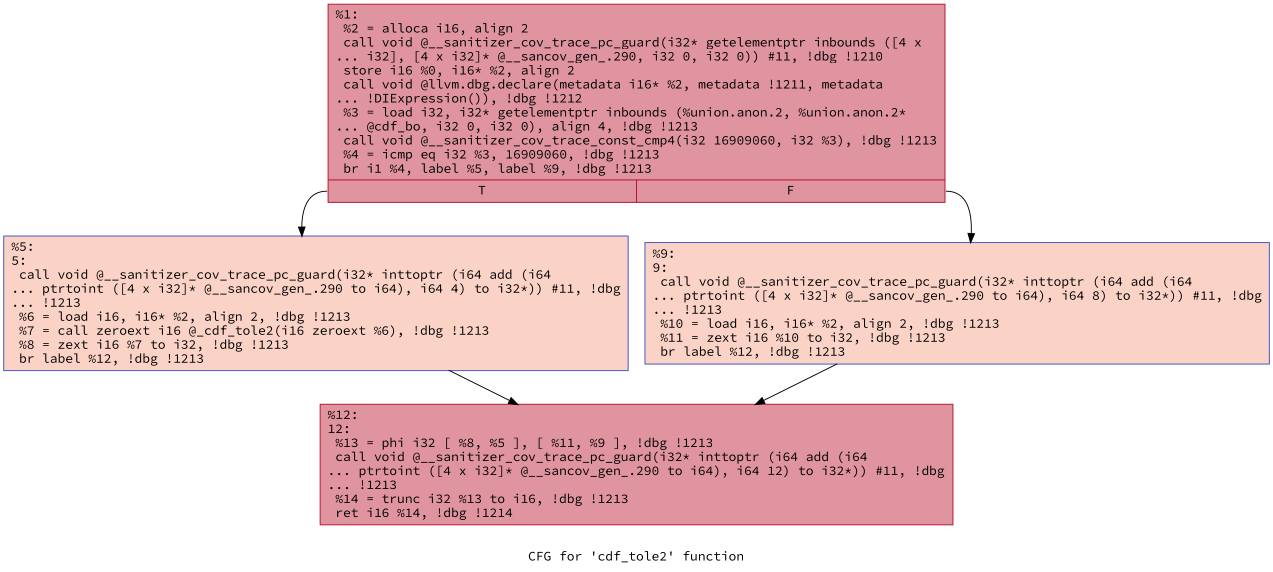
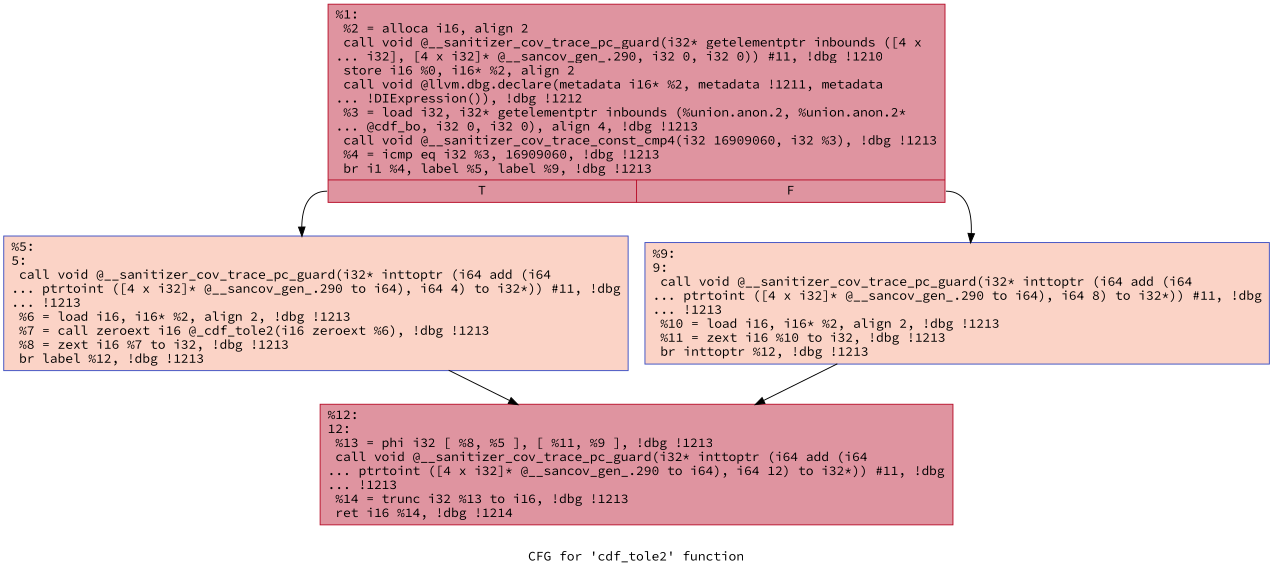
  digraph {
    label="CFG for 'cdf_tole2' function"
    fontname="Source Code Pro"
    node [color="#b70d28ff" fillcolor="#b70d2870" shape=record style=filled fontname="Source Code Pro"]
    edge [fontname="Source Code Pro"]
    n1 [label="{%1:\l  %2 = alloca i16, align 2\l  call void @__sanitizer_cov_trace_pc_guard(i32* getelementptr inbounds ([4 x\l... i32], [4 x i32]* @__sancov_gen_.290, i32 0, i32 0)) #11, !dbg !1210\l  store i16 %0, i16* %2, align 2\l  call void @llvm.dbg.declare(metadata i16* %2, metadata !1211, metadata\l... !DIExpression()), !dbg !1212\l  %3 = load i32, i32* getelementptr inbounds (%union.anon.2, %union.anon.2*\l... @cdf_bo, i32 0, i32 0), align 4, !dbg !1213\l  call void @__sanitizer_cov_trace_const_cmp4(i32 16909060, i32 %3), !dbg !1213\l  %4 = icmp eq i32 %3, 16909060, !dbg !1213\l  br i1 %4, label %5, label %9, !dbg !1213\l|{<s0>T|<s1>F}}"]
    n2 [color="#3d50c3ff" fillcolor="#f59c7d70" label="{%5:\l5:                                                \l  call void @__sanitizer_cov_trace_pc_guard(i32* inttoptr (i64 add (i64\l... ptrtoint ([4 x i32]* @__sancov_gen_.290 to i64), i64 4) to i32*)) #11, !dbg\l... !1213\l  %6 = load i16, i16* %2, align 2, !dbg !1213\l  %7 = call zeroext i16 @_cdf_tole2(i16 zeroext %6), !dbg !1213\l  %8 = zext i16 %7 to i32, !dbg !1213\l  br label %12, !dbg !1213\l}"]
-   n3 [color="#3d50c3ff" fillcolor="#f59c7d70" label="{%9:\l9:                                                \l  call void @__sanitizer_cov_trace_pc_guard(i32* inttoptr (i64 add (i64\l... ptrtoint ([4 x i32]* @__sancov_gen_.290 to i64), i64 8) to i32*)) #11, !dbg\l... !1213\l  %10 = load i16, i16* %2, align 2, !dbg !1213\l  %11 = zext i16 %10 to i32, !dbg !1213\l  br label %12, !dbg !1213\l}"]
+   n3 [color="#3d50c3ff" fillcolor="#f59c7d70" label="{%9:\l9:                                                \l  call void @__sanitizer_cov_trace_pc_guard(i32* inttoptr (i64 add (i64\l... ptrtoint ([4 x i32]* @__sancov_gen_.290 to i64), i64 8) to i32*)) #11, !dbg\l... !1213\l  %10 = load i16, i16* %2, align 2, !dbg !1213\l  %11 = zext i16 %10 to i32, !dbg !1213\l  br inttoptr %12, !dbg !1213\l}"]
    n4 [label="{%12:\l12:                                               \l  %13 = phi i32 [ %8, %5 ], [ %11, %9 ], !dbg !1213\l  call void @__sanitizer_cov_trace_pc_guard(i32* inttoptr (i64 add (i64\l... ptrtoint ([4 x i32]* @__sancov_gen_.290 to i64), i64 12) to i32*)) #11, !dbg\l... !1213\l  %14 = trunc i32 %13 to i16, !dbg !1213\l  ret i16 %14, !dbg !1214\l}"]
    n1 -> n2 [tailport=s0]
    n1 -> n3 [tailport=s1]
    n2 -> n4
    n3 -> n4
  }
